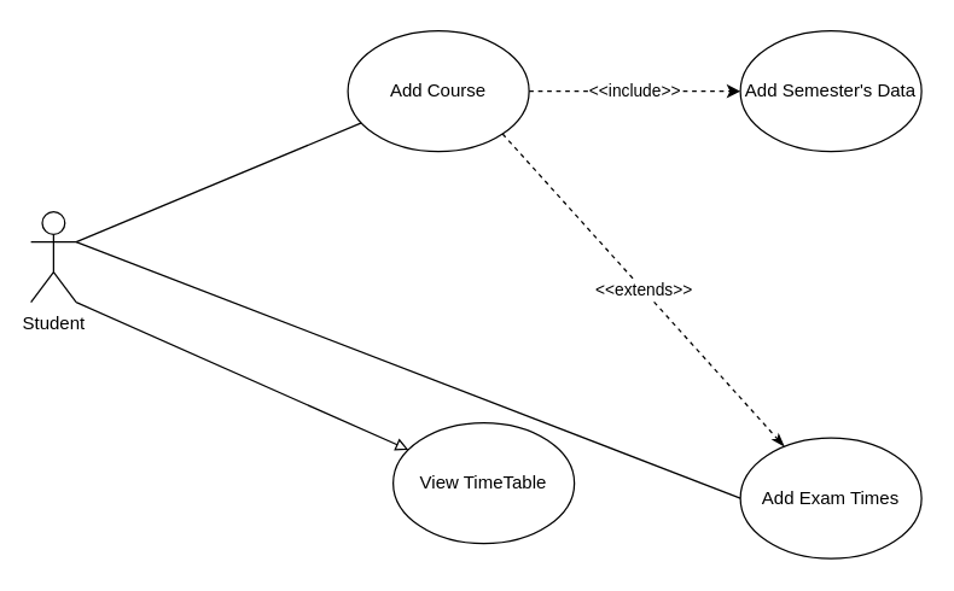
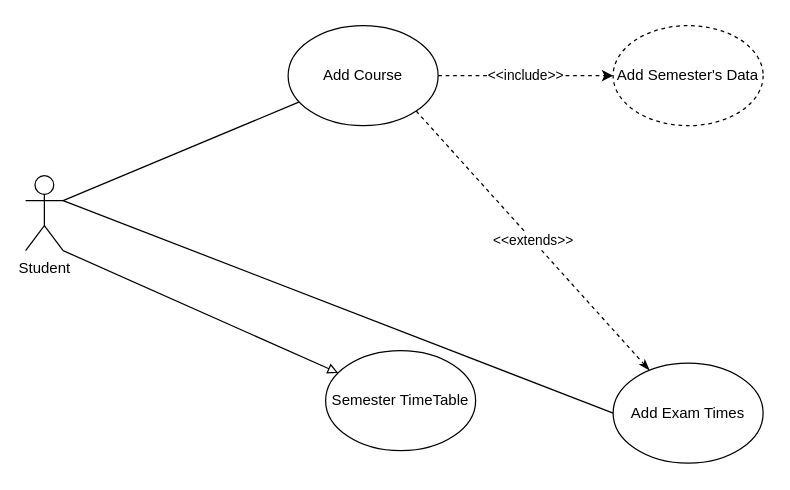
  <mxCell id="0" />
  <mxCell id="1" parent="0" />
  <mxCell id="2" style="rounded=0;orthogonalLoop=1;jettySize=auto;html=1;exitX=1;exitY=0.333;exitDx=0;exitDy=0;exitPerimeter=0;endArrow=none;endFill=0;" edge="1" parent="1" source="5" target="8"><mxGeometry relative="1" as="geometry" /></mxCell>
  <mxCell id="3" style="edgeStyle=none;rounded=0;orthogonalLoop=1;jettySize=auto;html=1;exitX=1;exitY=1;exitDx=0;exitDy=0;exitPerimeter=0;startArrow=none;startFill=0;endArrow=block;endFill=0;" edge="1" parent="1" source="5" target="11"><mxGeometry relative="1" as="geometry" /></mxCell>
  <mxCell id="4" style="edgeStyle=none;rounded=0;orthogonalLoop=1;jettySize=auto;html=1;exitX=1;exitY=0.333;exitDx=0;exitDy=0;exitPerimeter=0;entryX=0;entryY=0.5;entryDx=0;entryDy=0;startArrow=none;startFill=0;endArrow=none;endFill=0;" edge="1" parent="1" source="5" target="10"><mxGeometry relative="1" as="geometry" /></mxCell>
  <mxCell id="5" value="Student" style="shape=umlActor;verticalLabelPosition=bottom;verticalAlign=top;html=1;outlineConnect=0;" vertex="1" parent="1"><mxGeometry x="20" y="140" width="30" height="60" as="geometry" /></mxCell>
  <mxCell id="6" value="&amp;lt;&amp;lt;include&amp;gt;&amp;gt;" style="edgeStyle=none;rounded=0;orthogonalLoop=1;jettySize=auto;html=1;exitX=1;exitY=0.5;exitDx=0;exitDy=0;entryX=0;entryY=0.5;entryDx=0;entryDy=0;startArrow=none;startFill=0;endArrow=classic;endFill=1;dashed=1;" edge="1" parent="1" source="8" target="9"><mxGeometry relative="1" as="geometry" /></mxCell>
  <mxCell id="7" value="&amp;lt;&amp;lt;extends&amp;gt;&amp;gt;" style="edgeStyle=none;rounded=0;orthogonalLoop=1;jettySize=auto;html=1;exitX=1;exitY=1;exitDx=0;exitDy=0;startArrow=none;startFill=0;endArrow=classicThin;endFill=1;dashed=1;" edge="1" parent="1" source="8" target="10"><mxGeometry relative="1" as="geometry" /></mxCell>
  <mxCell id="8" value="Add Course" style="ellipse;whiteSpace=wrap;html=1;" vertex="1" parent="1"><mxGeometry x="230" y="20" width="120" height="80" as="geometry" /></mxCell>
- <mxCell id="9" value="Add Semester's Data" style="ellipse;whiteSpace=wrap;html=1;" vertex="1" parent="1"><mxGeometry x="490" y="20" width="120" height="80" as="geometry" /></mxCell>
+ <mxCell id="9" value="Add Semester's Data" style="ellipse;whiteSpace=wrap;html=1;dashed=1;" vertex="1" parent="1"><mxGeometry x="490" y="20" width="120" height="80" as="geometry" /></mxCell>
  <mxCell id="10" value="Add Exam Times" style="ellipse;whiteSpace=wrap;html=1;" vertex="1" parent="1"><mxGeometry x="490" y="290" width="120" height="80" as="geometry" /></mxCell>
- <mxCell id="11" value="View TimeTable" style="ellipse;whiteSpace=wrap;html=1;" vertex="1" parent="1"><mxGeometry x="260" y="280" width="120" height="80" as="geometry" /></mxCell>
+ <mxCell id="11" value="Semester TimeTable" style="ellipse;whiteSpace=wrap;html=1;" vertex="1" parent="1"><mxGeometry x="260" y="280" width="120" height="80" as="geometry" /></mxCell>
